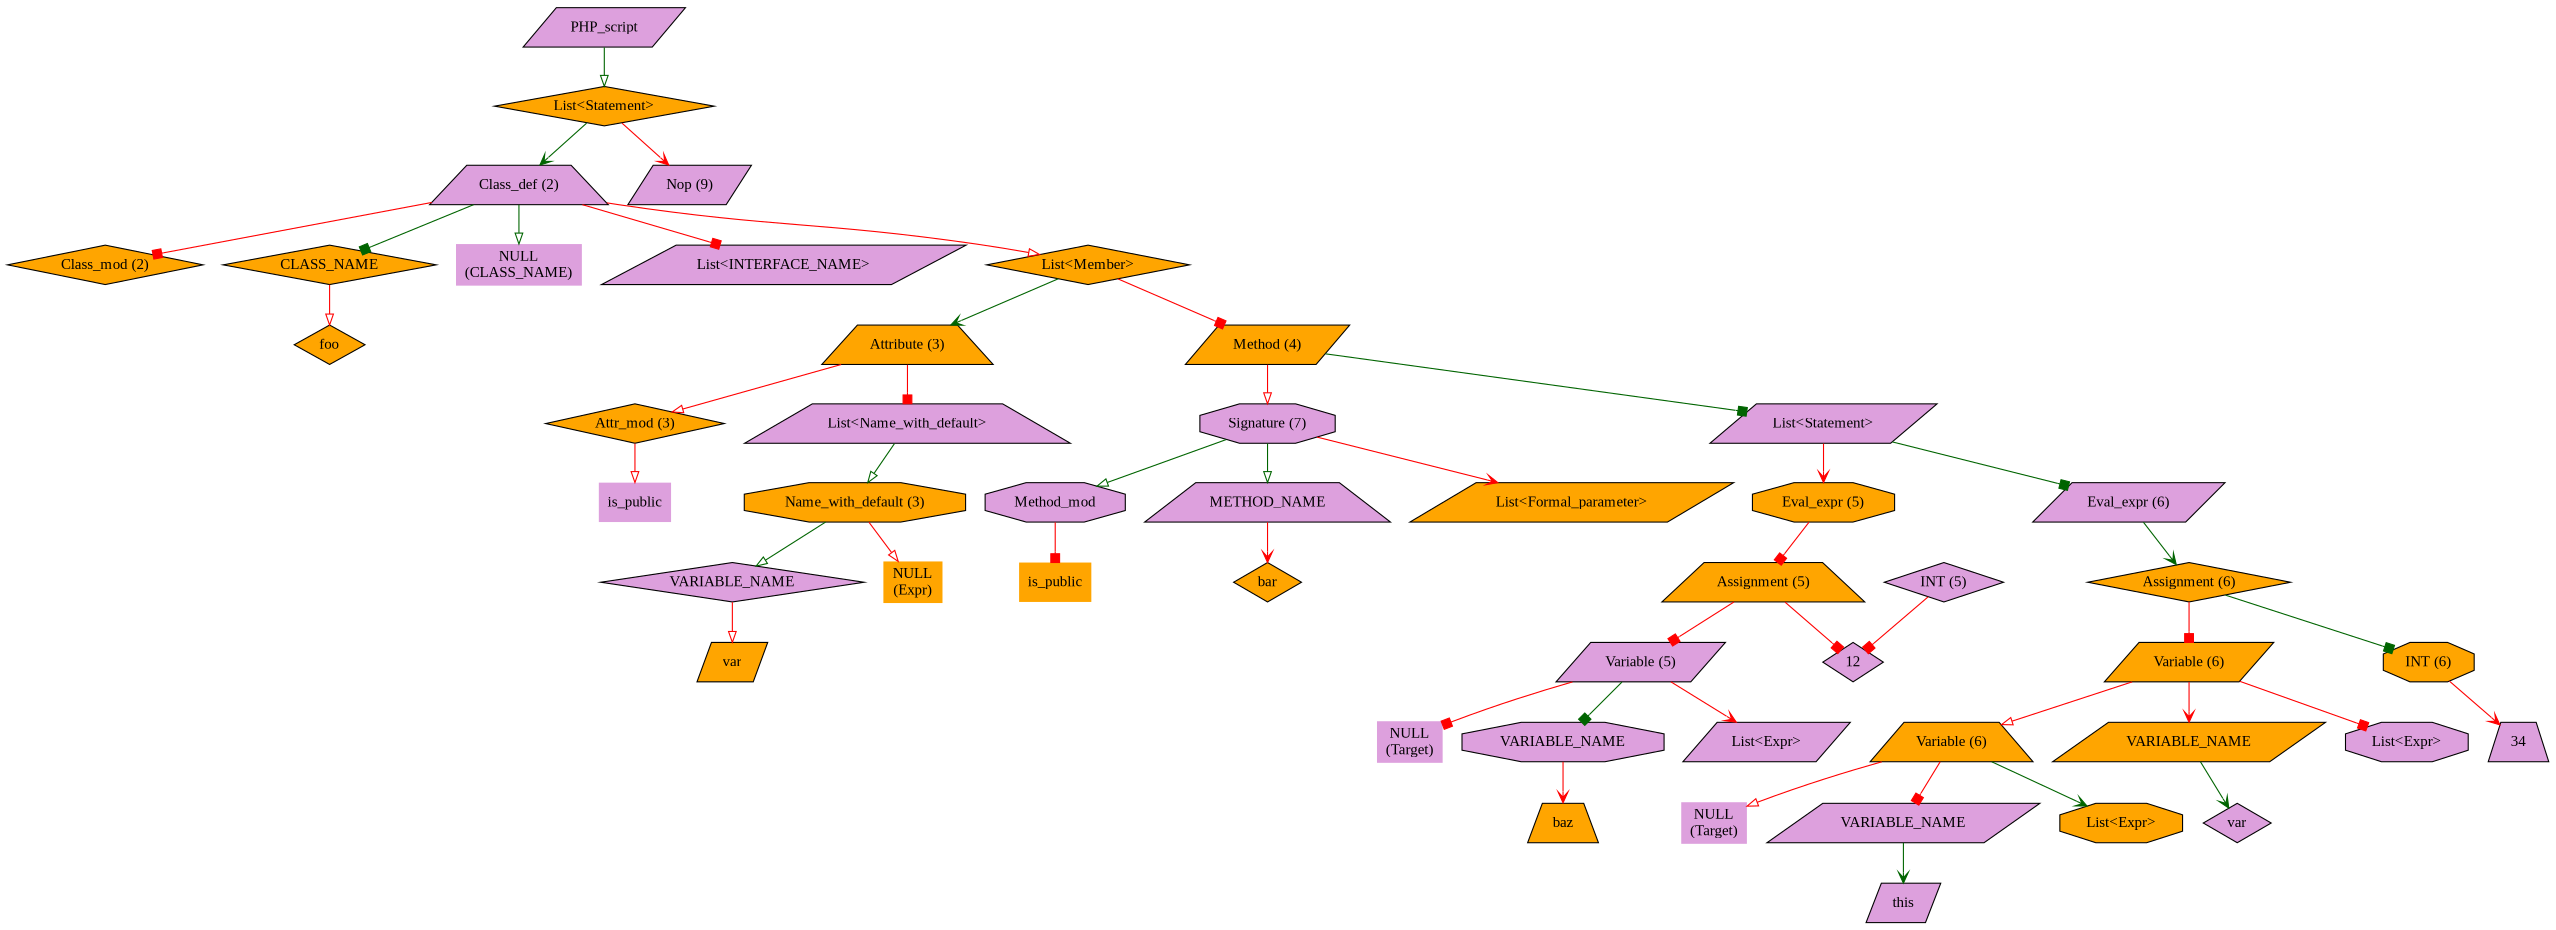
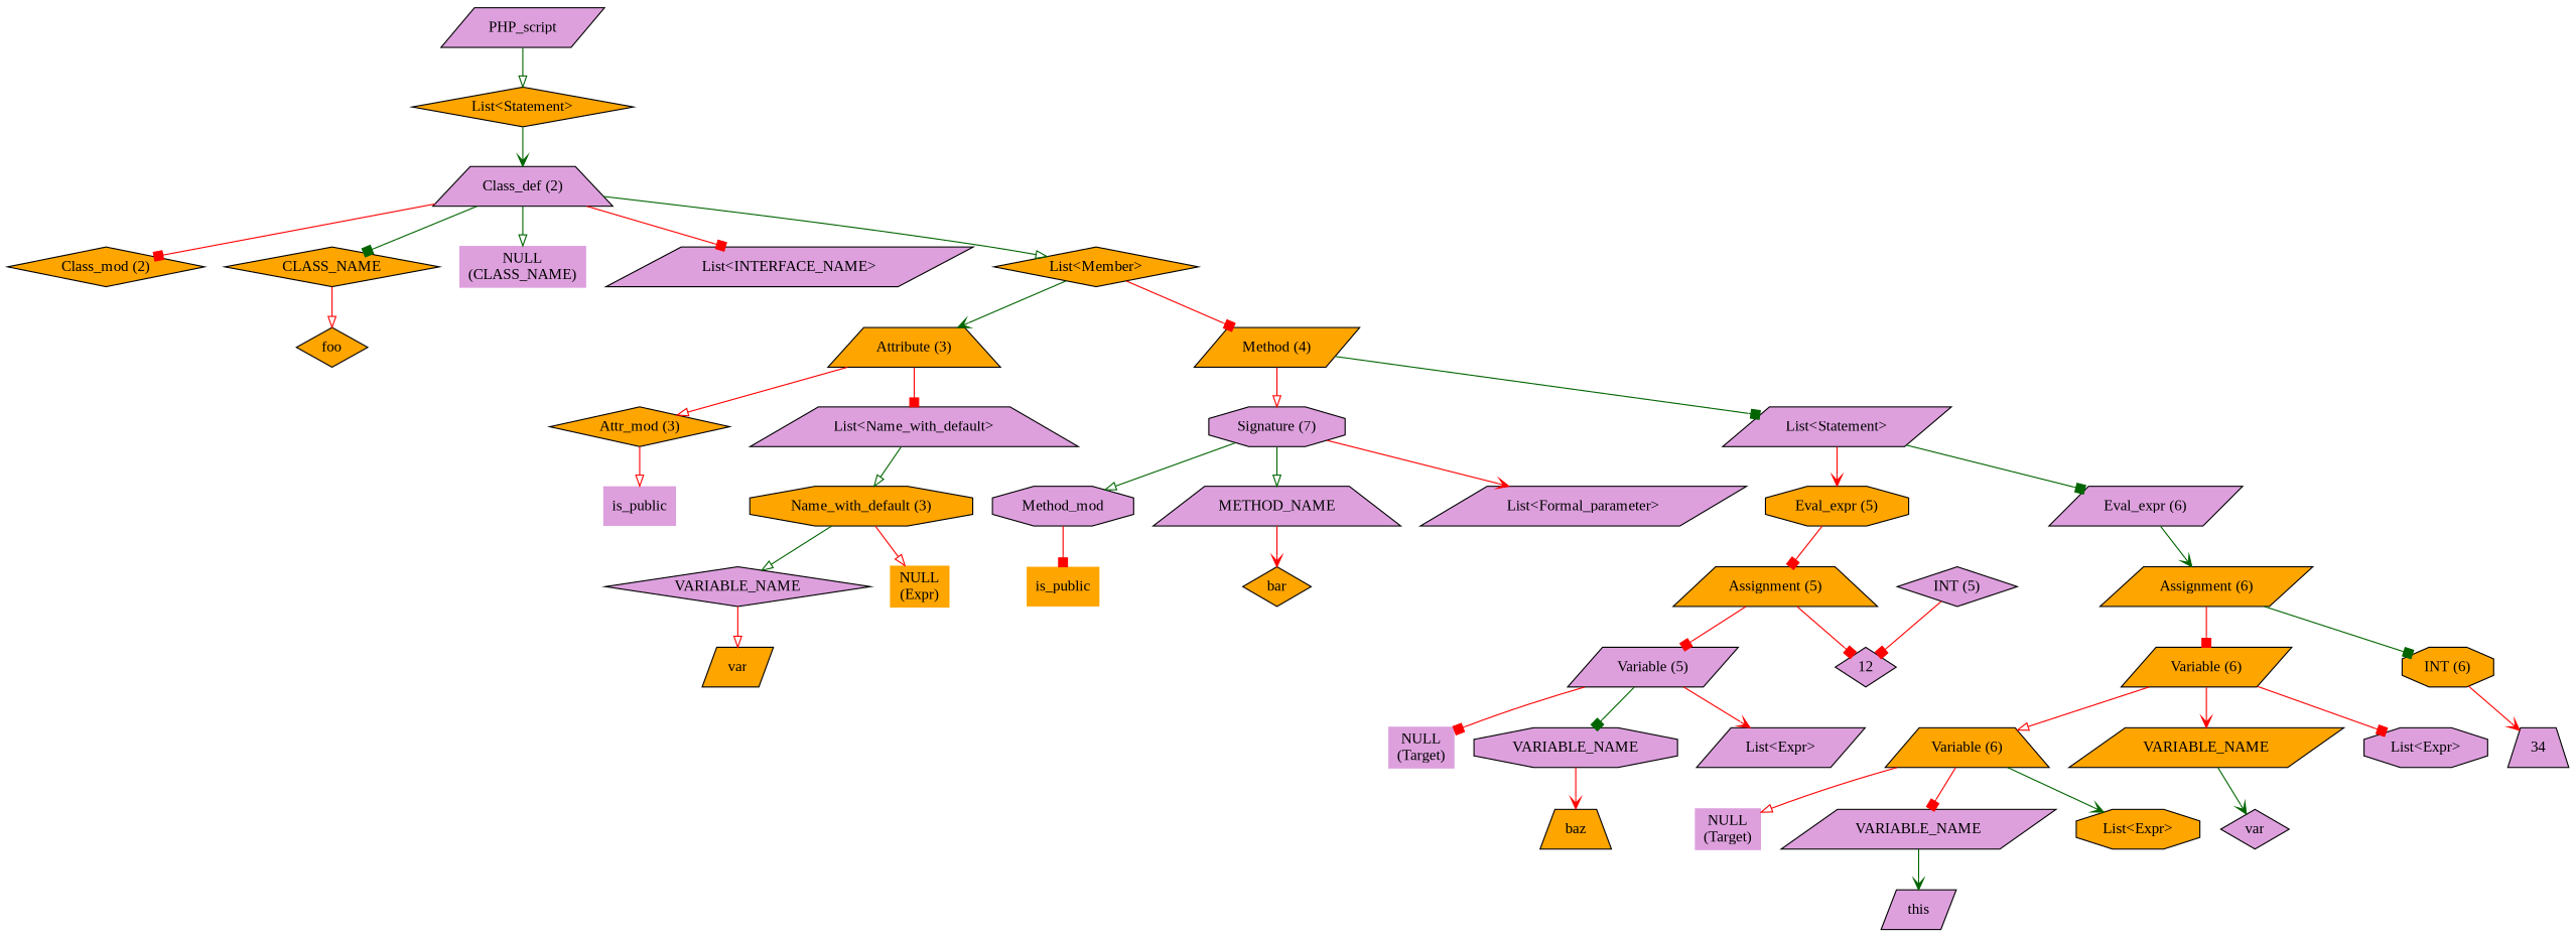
  digraph {
    fontname="Liberation Serif"
    ordering=out
    node [fillcolor=plum fontname="Liberation Serif" shape=parallelogram style=filled]
    edge [arrowhead=box color=red fontname="Liberation Serif"]
    n1 [label=PHP_script]
    n2 [fillcolor=orange label="List<Statement>" shape=diamond]
    n3 [label="Class_def (2)" shape=trapezium]
-   n4 [label="Nop (9)"]
    n5 [fillcolor=orange label="Class_mod (2)" shape=diamond]
    n6 [fillcolor=orange label=CLASS_NAME shape=diamond]
    n7 [label="NULL\n(CLASS_NAME)" shape=plaintext]
    n8 [label="List<INTERFACE_NAME>"]
    n9 [fillcolor=orange label="List<Member>" shape=diamond]
    n10 [fillcolor=orange label=foo shape=diamond]
    n11 [fillcolor=orange label="Attribute (3)" shape=trapezium]
    n12 [fillcolor=orange label="Method (4)"]
    n13 [fillcolor=orange label="Attr_mod (3)" shape=diamond]
    n14 [label="List<Name_with_default>" shape=trapezium]
    n15 [label="Signature (7)" shape=octagon]
    n16 [label="List<Statement>"]
    n17 [label=is_public shape=plaintext]
    n18 [fillcolor=orange label="Name_with_default (3)" shape=octagon]
    n19 [label=VARIABLE_NAME shape=diamond]
    n20 [fillcolor=orange label="NULL\n(Expr)" shape=plaintext]
    n21 [fillcolor=orange label=var]
    n22 [label=Method_mod shape=octagon]
    n23 [label=METHOD_NAME shape=trapezium]
-   n24 [fillcolor=orange label="List<Formal_parameter>"]
+   n24 [label="List<Formal_parameter>"]
    n25 [fillcolor=orange label="Eval_expr (5)" shape=octagon]
    n26 [label="Eval_expr (6)"]
    n27 [fillcolor=orange label=is_public shape=plaintext]
    n28 [fillcolor=orange label=bar shape=diamond]
    n29 [fillcolor=orange label="Assignment (5)" shape=trapezium]
-   n30 [fillcolor=orange label="Assignment (6)" shape=diamond]
+   n30 [fillcolor=orange label="Assignment (6)"]
    n31 [label="Variable (5)"]
    n32 [label=12 shape=diamond]
    n33 [label="NULL\n(Target)" shape=plaintext]
    n34 [label=VARIABLE_NAME shape=octagon]
    n35 [label="List<Expr>"]
    n36 [label="INT (5)" shape=diamond]
    n37 [fillcolor=orange label=baz shape=trapezium]
    n38 [fillcolor=orange label="Variable (6)"]
    n39 [fillcolor=orange label="INT (6)" shape=octagon]
    n40 [fillcolor=orange label="Variable (6)" shape=trapezium]
    n41 [fillcolor=orange label=VARIABLE_NAME]
    n42 [label="List<Expr>" shape=octagon]
    n43 [label=34 shape=trapezium]
    n44 [label="NULL\n(Target)" shape=plaintext]
    n45 [label=VARIABLE_NAME]
    n46 [fillcolor=orange label="List<Expr>" shape=octagon]
    n47 [label=var shape=diamond]
    n48 [label=this]
    n1 -> n2 [arrowhead=onormal color=darkgreen]
    n2 -> n3 [arrowhead=vee color=darkgreen]
-   n2 -> n4 [arrowhead=vee]
    n3 -> n5
    n3 -> n6 [color=darkgreen]
    n3 -> n7 [arrowhead=onormal color=darkgreen]
    n3 -> n8
-   n3 -> n9 [arrowhead=onormal]
+   n3 -> n9 [arrowhead=onormal color=darkgreen]
    n6 -> n10 [arrowhead=onormal]
    n9 -> n11 [arrowhead=vee color=darkgreen]
    n9 -> n12
    n11 -> n13 [arrowhead=onormal]
    n11 -> n14
    n12 -> n15 [arrowhead=onormal]
    n12 -> n16 [color=darkgreen]
    n13 -> n17 [arrowhead=onormal]
    n14 -> n18 [arrowhead=onormal color=darkgreen]
    n15 -> n22 [arrowhead=onormal color=darkgreen]
    n15 -> n23 [arrowhead=onormal color=darkgreen]
    n15 -> n24 [arrowhead=vee]
    n16 -> n25 [arrowhead=vee]
    n16 -> n26 [color=darkgreen]
    n18 -> n19 [arrowhead=onormal color=darkgreen]
    n18 -> n20 [arrowhead=onormal]
    n19 -> n21 [arrowhead=onormal]
    n22 -> n27
    n23 -> n28 [arrowhead=vee]
    n25 -> n29
    n26 -> n30 [arrowhead=vee color=darkgreen]
    n29 -> n31
    n29 -> n32
    n30 -> n38
    n30 -> n39 [color=darkgreen]
    n31 -> n33
    n31 -> n34 [color=darkgreen]
    n31 -> n35 [arrowhead=vee]
    n34 -> n37 [arrowhead=vee]
    n36 -> n32
    n38 -> n40 [arrowhead=onormal]
    n38 -> n41 [arrowhead=vee]
    n38 -> n42
    n39 -> n43 [arrowhead=vee]
    n40 -> n44 [arrowhead=onormal]
    n40 -> n45
    n40 -> n46 [arrowhead=vee color=darkgreen]
    n41 -> n47 [arrowhead=vee color=darkgreen]
    n45 -> n48 [arrowhead=vee color=darkgreen]
  }
